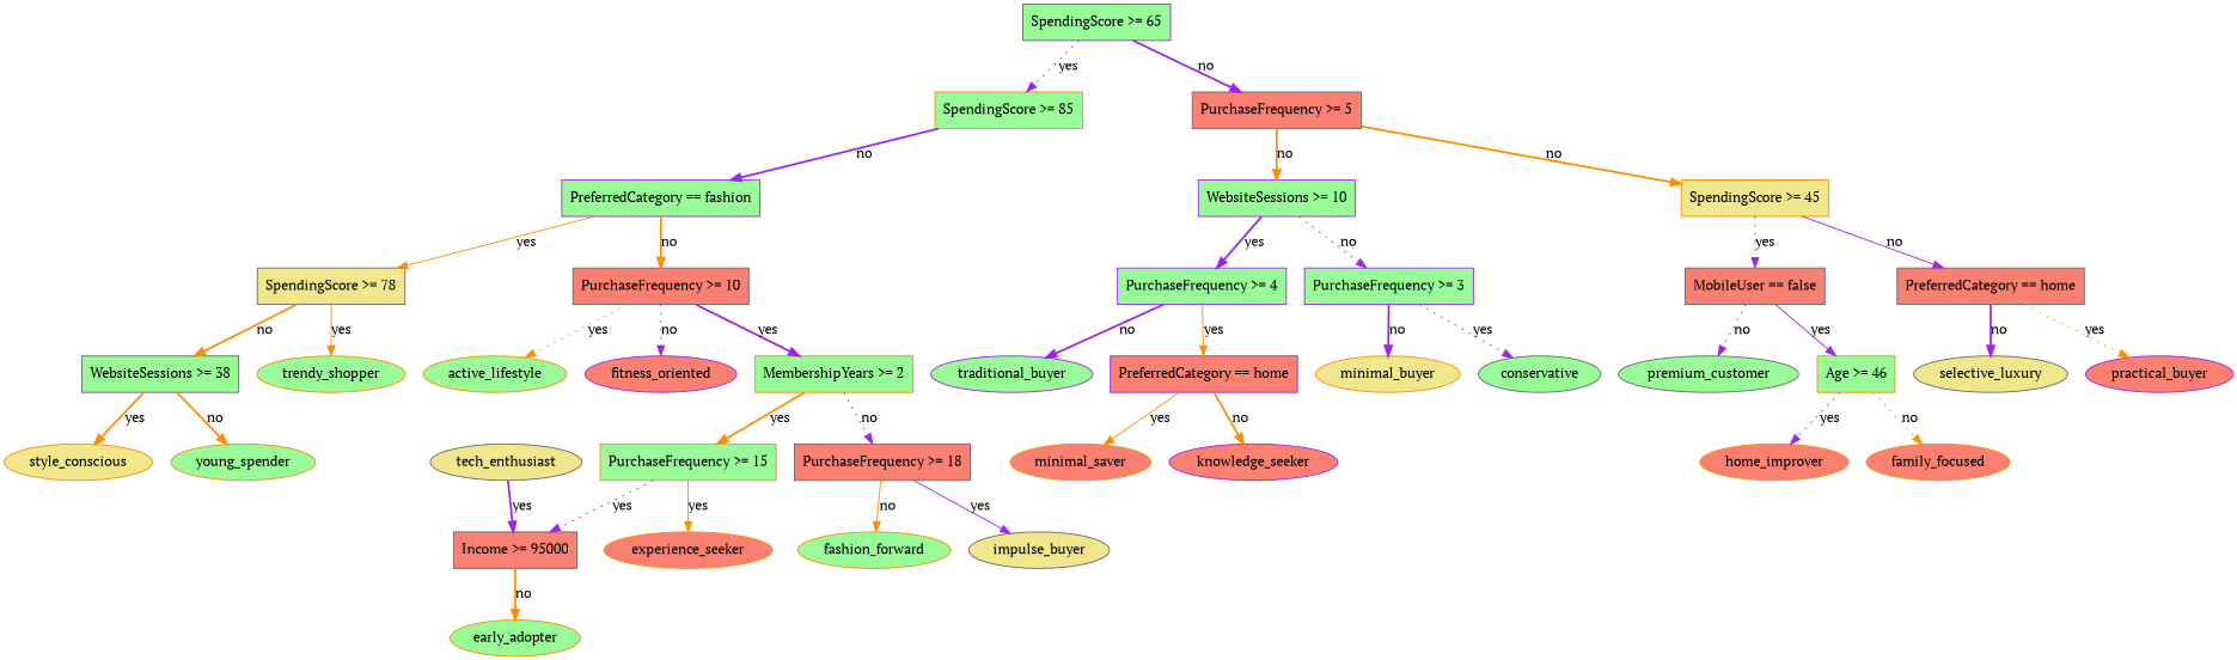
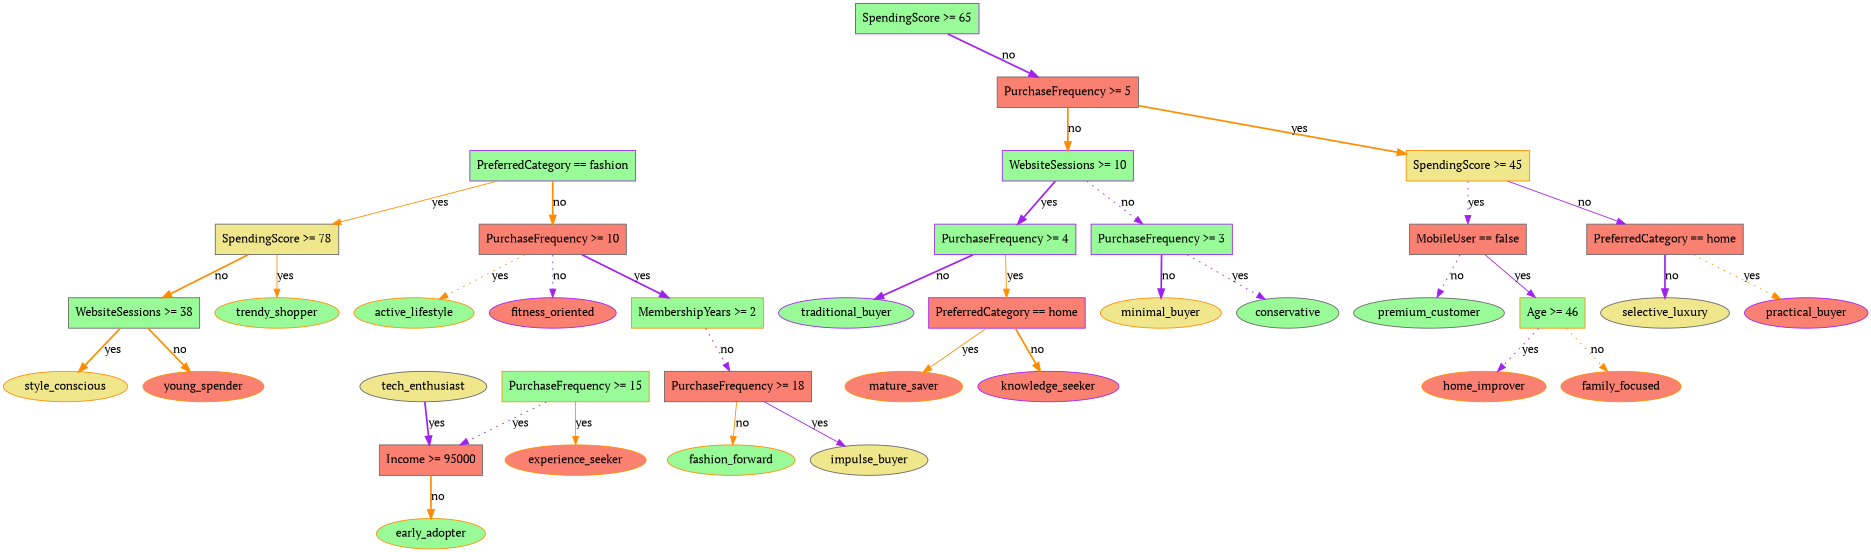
  digraph {
    fontname="PT Serif"
    node [color=darkorange fillcolor=palegreen fontname="PT Serif" shape=oval style=filled]
    edge [color=purple fontname="PT Serif" style=bold]
    n1 [color=purple label="SpendingScore >= 65" shape=box]
-   n2 [label="SpendingScore >= 85" shape=box]
    n3 [color=gray40 fillcolor=salmon label="PurchaseFrequency >= 5" shape=box]
    n4 [color=purple label="PreferredCategory == fashion" shape=box]
    n5 [fillcolor=khaki label="SpendingScore >= 45" shape=box]
    n6 [color=purple label="WebsiteSessions >= 10" shape=box]
    n7 [label="MembershipYears >= 2" shape=box]
    n8 [label="PurchaseFrequency >= 15" shape=box]
    n9 [color=gray40 fillcolor=salmon label="PurchaseFrequency >= 18" shape=box]
    n10 [color=gray40 fillcolor=khaki label="SpendingScore >= 78" shape=box]
    n11 [color=gray40 fillcolor=salmon label="PurchaseFrequency >= 10" shape=box]
    n12 [color=gray40 fillcolor=salmon label="Income >= 95000" shape=box]
    n13 [fillcolor=salmon label=experience_seeker]
    n14 [color=gray40 fillcolor=khaki label=impulse_buyer]
    n15 [label=fashion_forward]
    n16 [label=early_adopter]
    n17 [color=gray40 fillcolor=khaki label=tech_enthusiast]
    n18 [label=trendy_shopper]
    n19 [color=gray40 label="WebsiteSessions >= 38" shape=box]
    n20 [label=active_lifestyle]
    n21 [color=purple fillcolor=salmon label=fitness_oriented]
    n22 [fillcolor=khaki label=style_conscious]
-   n23 [label=young_spender]
+   n23 [fillcolor=salmon label=young_spender]
    n24 [color=gray40 fillcolor=salmon label="MobileUser == false" shape=box]
    n25 [color=gray40 fillcolor=salmon label="PreferredCategory == home" shape=box]
    n26 [color=purple label="PurchaseFrequency >= 4" shape=box]
    n27 [color=purple label="PurchaseFrequency >= 3" shape=box]
    n28 [label="Age >= 46" shape=box]
    n29 [color=gray40 label=premium_customer]
    n30 [color=purple fillcolor=salmon label=practical_buyer]
    n31 [color=gray40 fillcolor=khaki label=selective_luxury]
    n32 [fillcolor=salmon label=home_improver]
    n33 [fillcolor=salmon label=family_focused]
    n34 [color=purple fillcolor=salmon label="PreferredCategory == home" shape=box]
    n35 [color=purple label=traditional_buyer]
    n36 [color=gray40 label=conservative]
    n37 [fillcolor=khaki label=minimal_buyer]
-   n38 [fillcolor=salmon label=minimal_saver]
+   n38 [fillcolor=salmon label=mature_saver]
    n39 [color=purple fillcolor=salmon label=knowledge_seeker]
-   n1 -> n2 [label=yes style=dotted]
    n1 -> n3 [label=no]
-   n2 -> n4 [label=no]
-   n3 -> n5 [color=darkorange label=no]
+   n3 -> n5 [color=darkorange label=yes]
    n3 -> n6 [color=darkorange label=no]
    n4 -> n10 [color=darkorange label=yes style=solid]
    n4 -> n11 [color=darkorange label=no]
    n5 -> n24 [label=yes style=dotted]
    n5 -> n25 [label=no style=solid]
    n6 -> n26 [label=yes]
    n6 -> n27 [label=no style=dotted]
-   n7 -> n8 [color=darkorange label=yes]
    n7 -> n9 [label=no style=dotted]
    n8 -> n12 [label=yes style=dotted]
    n8 -> n13 [color=darkorange label=yes style=solid]
    n9 -> n14 [label=yes style=solid]
    n9 -> n15 [color=darkorange label=no style=solid]
    n10 -> n18 [color=darkorange label=yes style=solid]
    n10 -> n19 [color=darkorange label=no]
    n11 -> n7 [label=yes]
    n11 -> n20 [color=darkorange label=yes style=dotted]
    n11 -> n21 [label=no style=dotted]
    n12 -> n16 [color=darkorange label=no]
    n17 -> n12 [label=yes]
    n19 -> n22 [color=darkorange label=yes]
    n19 -> n23 [color=darkorange label=no]
    n24 -> n28 [label=yes style=solid]
    n24 -> n29 [label=no style=dotted]
    n25 -> n30 [color=darkorange label=yes style=dotted]
    n25 -> n31 [label=no]
    n26 -> n34 [color=darkorange label=yes style=solid]
    n26 -> n35 [label=no]
    n27 -> n36 [label=yes style=dotted]
    n27 -> n37 [label=no]
    n28 -> n32 [label=yes style=dotted]
    n28 -> n33 [color=darkorange label=no style=dotted]
    n34 -> n38 [color=darkorange label=yes style=solid]
    n34 -> n39 [color=darkorange label=no]
  }
